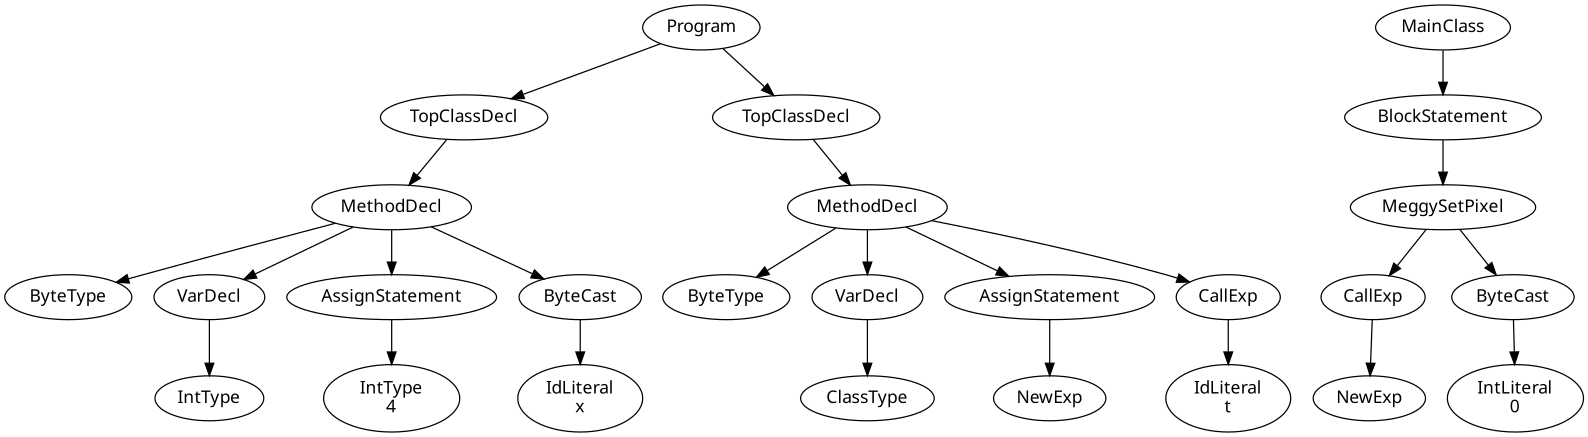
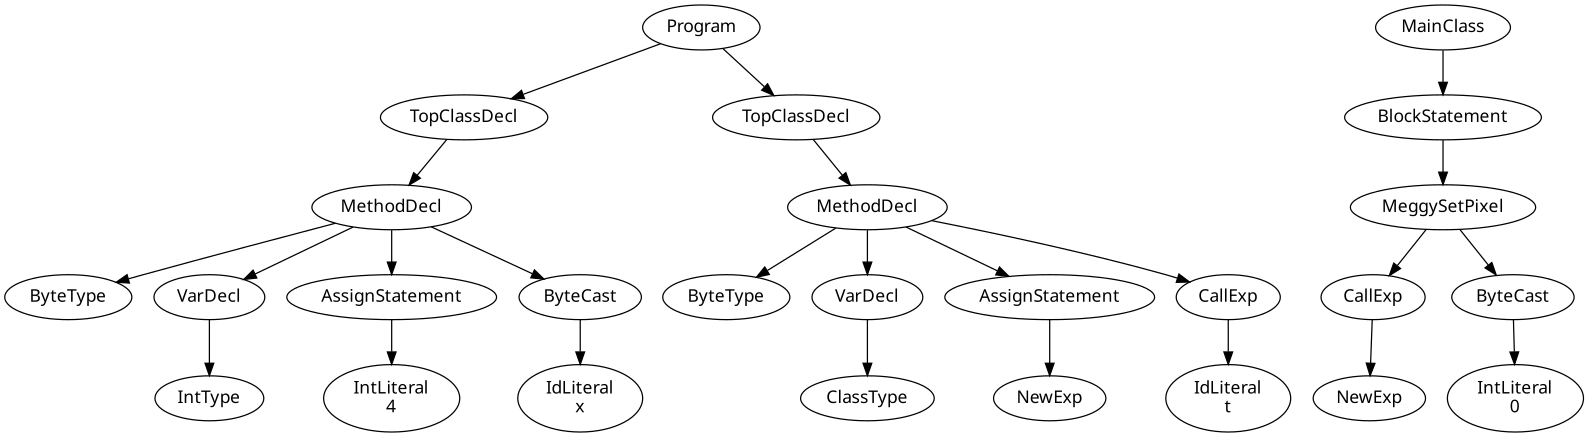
  digraph {
    fontname="Noto Sans"
    node [fontname="Noto Sans"]
    edge [fontname="Noto Sans"]
    n1 [label=Program]
    n2 [label=TopClassDecl]
    n3 [label=TopClassDecl]
    n4 [label=MainClass]
    n5 [label=BlockStatement]
    n6 [label=MethodDecl]
    n7 [label=MethodDecl]
    n8 [label=MeggySetPixel]
    n9 [label=CallExp]
    n10 [label=ByteCast]
    n11 [label=NewExp]
    n12 [label="IntLiteral\n0"]
    n13 [label=ByteType]
    n14 [label=VarDecl]
    n15 [label=AssignStatement]
    n16 [label=ByteCast]
    n17 [label=IntType]
-   n18 [label="IntType\n4"]
+   n18 [label="IntLiteral\n4"]
    n19 [label="IdLiteral\nx"]
    n20 [label=ByteType]
    n21 [label=VarDecl]
    n22 [label=AssignStatement]
    n23 [label=CallExp]
    n24 [label=ClassType]
    n25 [label=NewExp]
    n26 [label="IdLiteral\nt"]
    n1 -> n2
    n1 -> n3
    n2 -> n6
    n3 -> n7
    n4 -> n5
    n5 -> n8
    n6 -> n13
    n6 -> n14
    n6 -> n15
    n6 -> n16
    n7 -> n20
    n7 -> n21
    n7 -> n22
    n7 -> n23
    n8 -> n9
    n8 -> n10
    n9 -> n11
    n10 -> n12
    n14 -> n17
    n15 -> n18
    n16 -> n19
    n21 -> n24
    n22 -> n25
    n23 -> n26
  }
